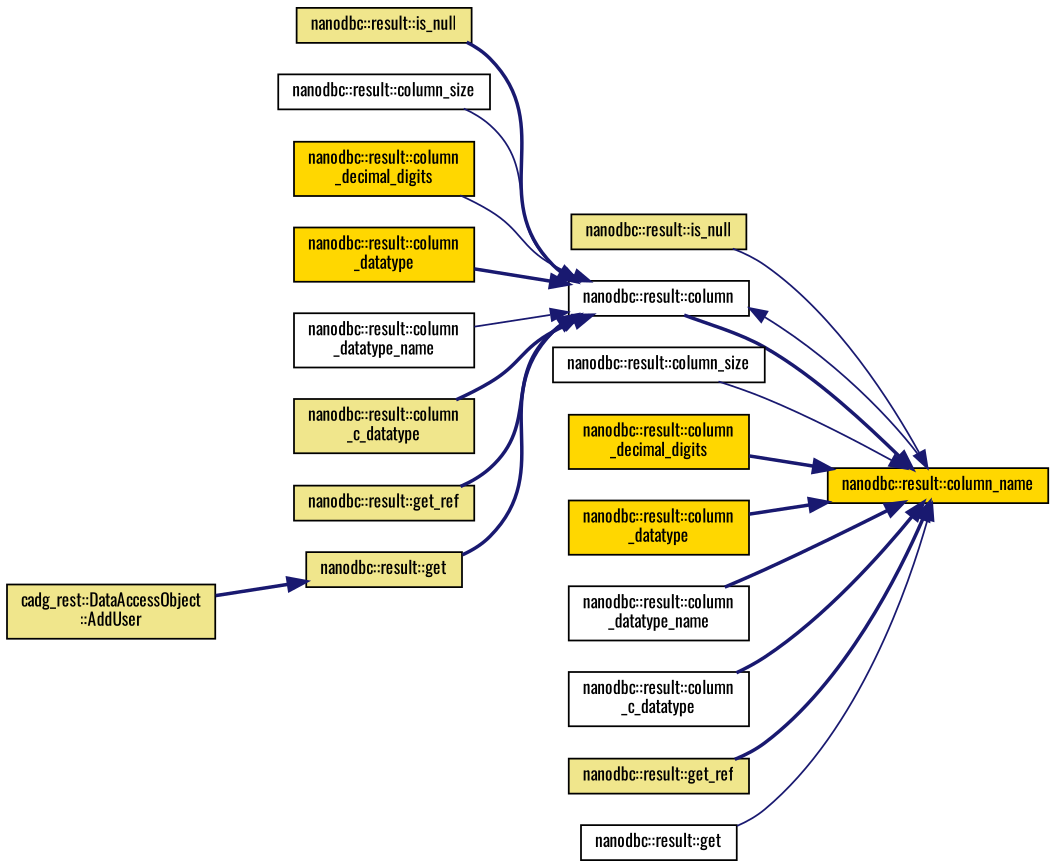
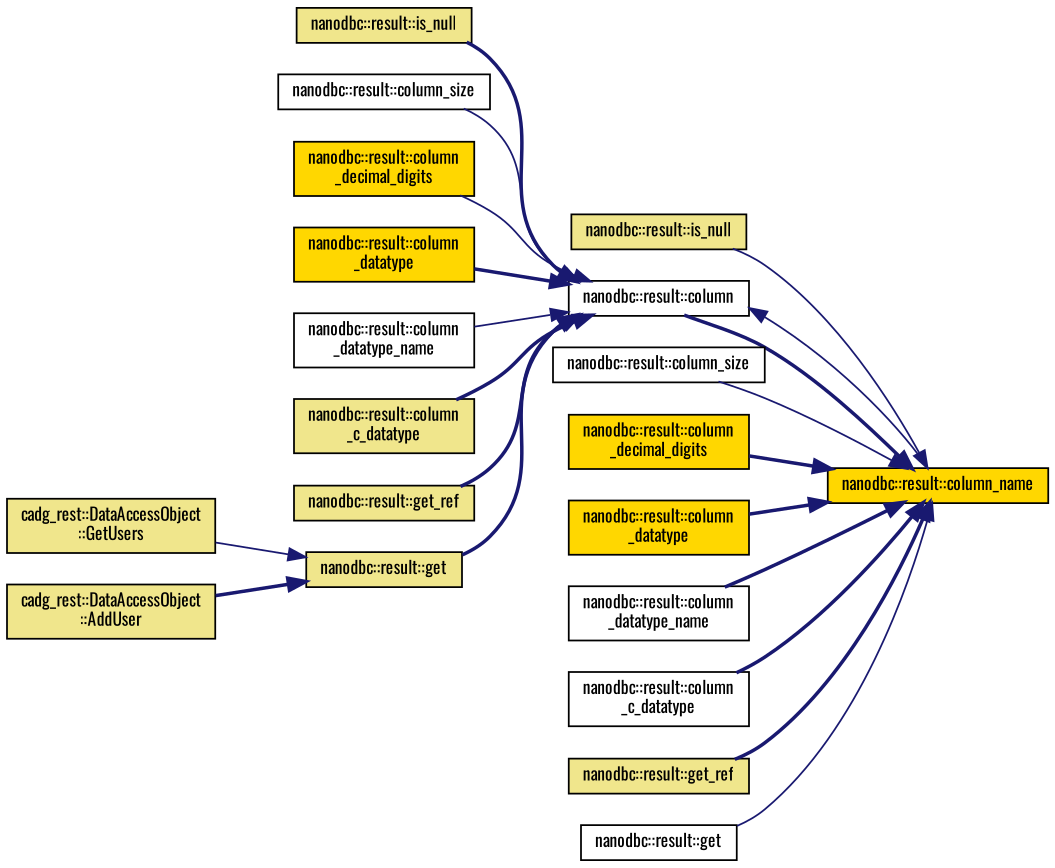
  digraph {
    fontname=Oswald
    rankdir=RL
    node [color=black fillcolor=khaki fontname=Oswald fontsize=10 shape=record style=filled]
    edge [color=midnightblue dir=back fontname=Oswald fontsize=10 labelfontname=Helvetica labelfontsize=10 style=bold]
    n1 [fillcolor=gold fontcolor=black height=0.2 label="nanodbc::result::column_name" width=0.4]
    n2 [height=0.2 label="nanodbc::result::is_null" width=0.4]
    n3 [fillcolor=white height=0.2 label="nanodbc::result::column" width=0.4]
    n4 [fillcolor=white height=0.2 label="nanodbc::result::column_size" width=0.4]
    n5 [fillcolor=gold height=0.2 label="nanodbc::result::column\l_decimal_digits" width=0.4]
    n6 [fillcolor=gold height=0.2 label="nanodbc::result::column\l_datatype" width=0.4]
    n7 [fillcolor=white height=0.2 label="nanodbc::result::column\l_datatype_name" width=0.4]
    n8 [fillcolor=white height=0.2 label="nanodbc::result::column\l_c_datatype" width=0.4]
    n9 [height=0.2 label="nanodbc::result::get_ref" width=0.4]
    n10 [fillcolor=white height=0.2 label="nanodbc::result::get" width=0.4]
    n11 [height=0.2 label="nanodbc::result::is_null" width=0.4]
    n12 [fillcolor=white height=0.2 label="nanodbc::result::column_size" width=0.4]
    n13 [fillcolor=gold height=0.2 label="nanodbc::result::column\l_decimal_digits" width=0.4]
    n14 [fillcolor=gold height=0.2 label="nanodbc::result::column\l_datatype" width=0.4]
    n15 [fillcolor=white height=0.2 label="nanodbc::result::column\l_datatype_name" width=0.4]
    n16 [height=0.2 label="nanodbc::result::column\l_c_datatype" width=0.4]
    n17 [height=0.2 label="nanodbc::result::get_ref" width=0.4]
    n18 [height=0.2 label="nanodbc::result::get" width=0.4]
+   n19 [height=0.2 label="cadg_rest::DataAccessObject\l::GetUsers" width=0.4]
    n20 [height=0.2 label="cadg_rest::DataAccessObject\l::AddUser" width=0.4]
    n1 -> n2 [style=solid]
    n1 -> n3
    n1 -> n4 [style=solid]
    n1 -> n5
    n1 -> n6
    n1 -> n7
    n1 -> n8
    n1 -> n9
    n1 -> n10 [style=solid]
    n3 -> n1 [style=solid]
    n3 -> n11
    n3 -> n12 [style=solid]
    n3 -> n13 [style=solid]
    n3 -> n14
    n3 -> n15 [style=solid]
    n3 -> n16
    n3 -> n17
    n3 -> n18
+   n18 -> n19 [style=solid]
    n18 -> n20
  }
